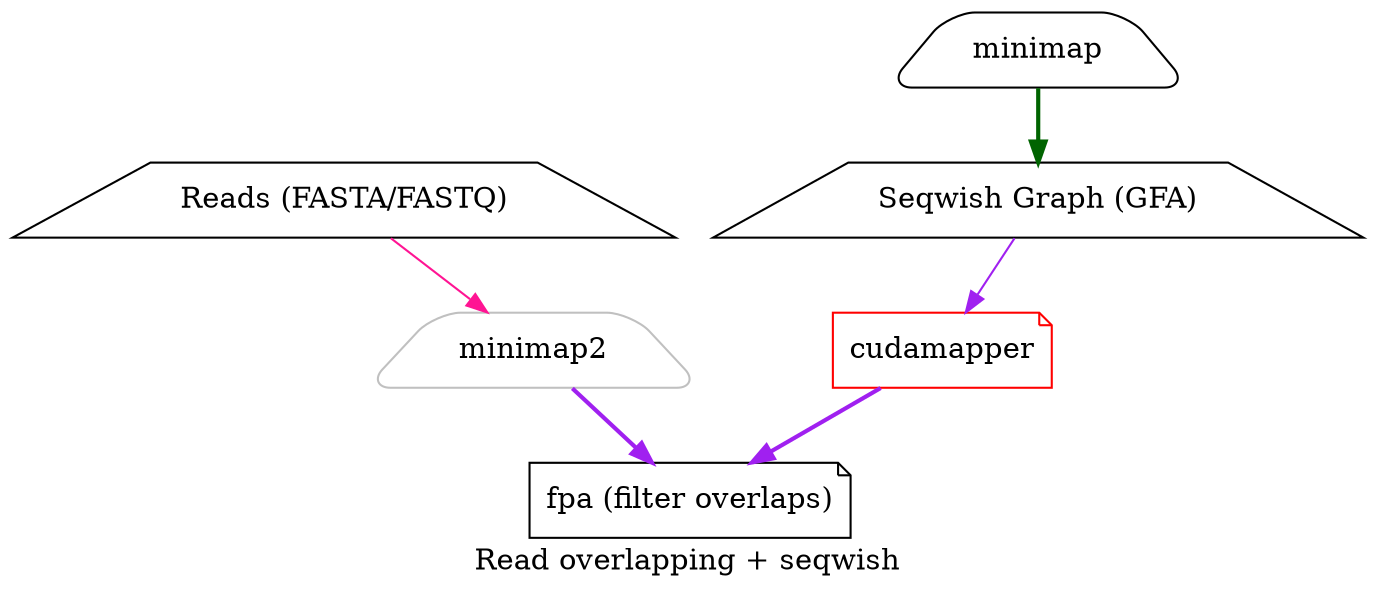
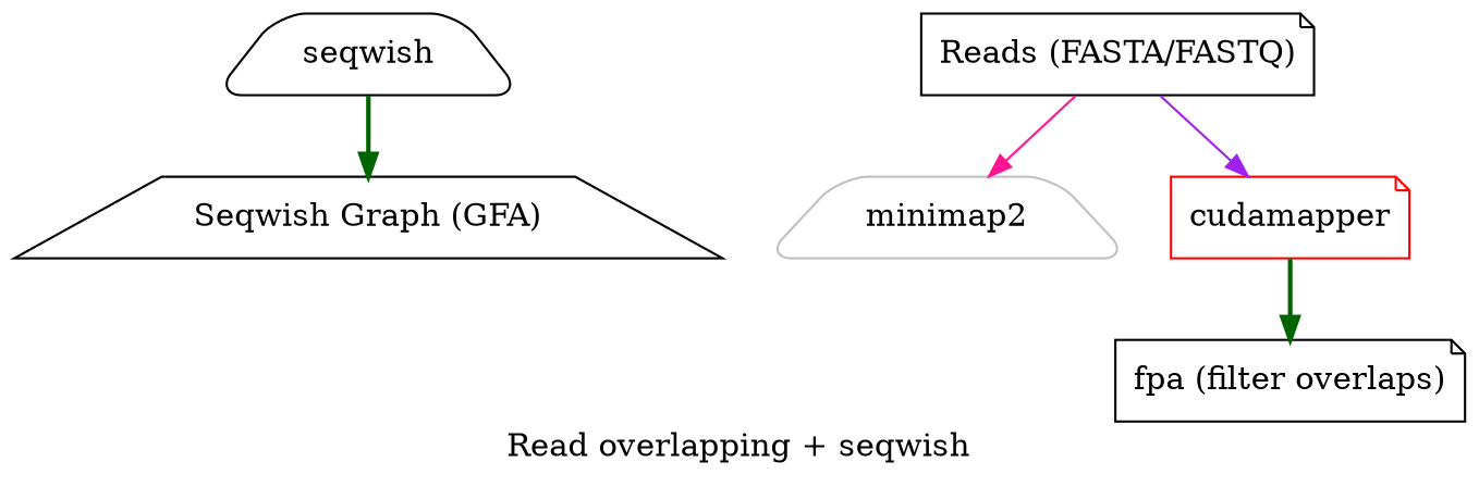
  digraph {
    label="Read overlapping + seqwish"
    rankdir=TB
    node [shape=trapezium style=rounded]
    edge [color=purple style=bold]
    n1 [label="Seqwish Graph (GFA)" style=""]
-   n2 [label="Reads (FASTA/FASTQ)" style=""]
+   n2 [label="Reads (FASTA/FASTQ)" shape=note style=""]
    n3 [color=grey label=minimap2]
    n4 [color=red label=cudamapper shape=note]
    n5 [label="fpa (filter overlaps)" shape=note]
-   n6 [label=minimap]
+   n6 [label=seqwish]
    n2 -> n3 [color=deeppink style=solid]
-   n1 -> n4 [style=solid]
-   n3 -> n5
-   n4 -> n5
+   n2 -> n4 [style=solid]
+   n4 -> n5 [color=darkgreen]
    n6 -> n1 [color=darkgreen]
  }
